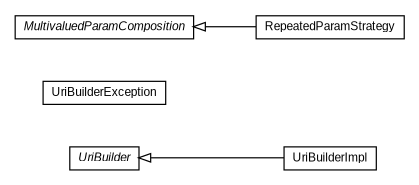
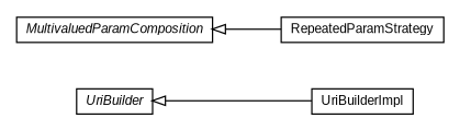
  digraph {
    nodesep=0.25
    rankdir=LR
    ranksep=0.5
    node [fontcolor=black fontname=arial fontsize=10.0 shape=plaintext]
    edge [arrowtail=empty dir=back fontname=arial fontsize=10 headport=p labelfontname=arial labelfontsize=10 style=solid tailport=p]
    n1 [label=<<table title="io.reinert.requestor.uri.UriBuilderImpl" border="0" cellborder="1" cellspacing="0" cellpadding="2" port="p" href="./UriBuilderImpl.html"> 		<tr><td><table border="0" cellspacing="0" cellpadding="1"> <tr><td align="center" balign="center"> UriBuilderImpl </td></tr> 		</table></td></tr> 		</table>>]
-   n2 [label=<<table title="io.reinert.requestor.uri.UriBuilderException" border="0" cellborder="1" cellspacing="0" cellpadding="2" port="p" href="./UriBuilderException.html"> 		<tr><td><table border="0" cellspacing="0" cellpadding="1"> <tr><td align="center" balign="center"> UriBuilderException </td></tr> 		</table></td></tr> 		</table>>]
    n3 [label=<<table title="io.reinert.requestor.uri.UriBuilder" border="0" cellborder="1" cellspacing="0" cellpadding="2" port="p" href="./UriBuilder.html"> 		<tr><td><table border="0" cellspacing="0" cellpadding="1"> <tr><td align="center" balign="center"><font face="arial italic"> UriBuilder </font></td></tr> 		</table></td></tr> 		</table>>]
    n4 [label=<<table title="io.reinert.requestor.uri.MultivaluedParamComposition" border="0" cellborder="1" cellspacing="0" cellpadding="2" port="p" href="./MultivaluedParamComposition.html"> 		<tr><td><table border="0" cellspacing="0" cellpadding="1"> <tr><td align="center" balign="center"><font face="arial italic"> MultivaluedParamComposition </font></td></tr> 		</table></td></tr> 		</table>>]
    n5 [label=<<table title="io.reinert.requestor.uri.MultivaluedParamComposition.RepeatedParamStrategy" border="0" cellborder="1" cellspacing="0" cellpadding="2" port="p" href="./MultivaluedParamComposition.RepeatedParamStrategy.html"> 		<tr><td><table border="0" cellspacing="0" cellpadding="1"> <tr><td align="center" balign="center"> RepeatedParamStrategy </td></tr> 		</table></td></tr> 		</table>>]
    n3 -> n1
    n4 -> n5
  }
